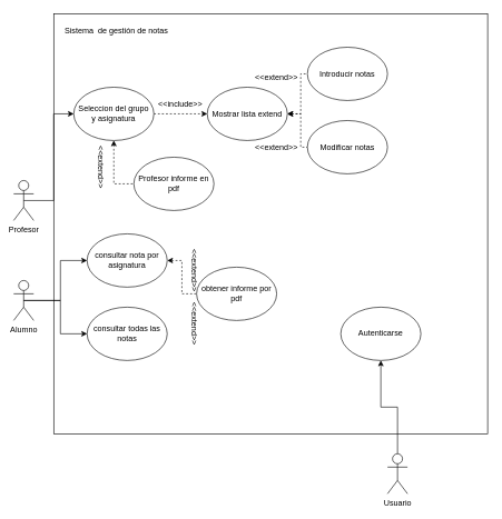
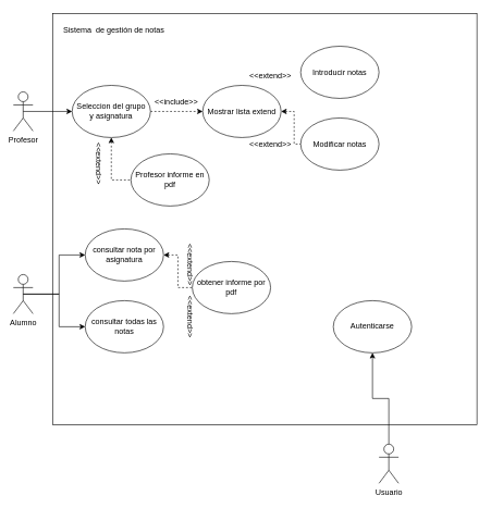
  <mxCell id="0" />
  <mxCell id="1" parent="0" />
  <mxCell id="2" value="" style="rounded=0;whiteSpace=wrap;html=1;" parent="1" vertex="1"><mxGeometry x="80" y="20" width="650" height="630" as="geometry" /></mxCell>
  <mxCell id="3" value="Sistema&amp;nbsp; de gestión de notas" style="text;html=1;align=center;verticalAlign=middle;whiteSpace=wrap;rounded=0;" parent="1" vertex="1"><mxGeometry x="54" y="30" width="240" height="30" as="geometry" /></mxCell>
  <mxCell id="4" style="edgeStyle=orthogonalEdgeStyle;rounded=0;orthogonalLoop=1;jettySize=auto;html=1;exitX=0.5;exitY=0.5;exitDx=0;exitDy=0;exitPerimeter=0;entryX=0;entryY=0.5;entryDx=0;entryDy=0;" parent="1" source="5" target="8" edge="1"><mxGeometry relative="1" as="geometry" /></mxCell>
- <mxCell id="5" value="Profesor" style="shape=umlActor;verticalLabelPosition=bottom;verticalAlign=top;html=1;outlineConnect=0;" parent="1" vertex="1"><mxGeometry x="20" y="270" width="30" height="60" as="geometry" /></mxCell>
+ <mxCell id="5" value="Profesor" style="shape=umlActor;verticalLabelPosition=bottom;verticalAlign=top;html=1;outlineConnect=0;" parent="1" vertex="1"><mxGeometry x="20" y="140" width="30" height="60" as="geometry" /></mxCell>
  <mxCell id="6" style="edgeStyle=orthogonalEdgeStyle;rounded=0;orthogonalLoop=1;jettySize=auto;html=1;exitX=1;exitY=0.5;exitDx=0;exitDy=0;entryX=0;entryY=0.5;entryDx=0;entryDy=0;dashed=1;" parent="1" source="8" target="11" edge="1"><mxGeometry relative="1" as="geometry" /></mxCell>
  <mxCell id="7" style="edgeStyle=orthogonalEdgeStyle;rounded=0;orthogonalLoop=1;jettySize=auto;html=1;exitX=0.5;exitY=1;exitDx=0;exitDy=0;entryX=0;entryY=0.5;entryDx=0;entryDy=0;dashed=1;endArrow=none;endFill=0;startArrow=classic;startFill=1;" parent="1" source="8" target="17" edge="1"><mxGeometry relative="1" as="geometry" /></mxCell>
  <mxCell id="8" value="Seleccion del grupo&lt;div&gt;y asignatura&lt;/div&gt;" style="ellipse;whiteSpace=wrap;html=1;" parent="1" vertex="1"><mxGeometry x="110" y="130" width="120" height="80" as="geometry" /></mxCell>
  <mxCell id="9" value="" style="edgeStyle=orthogonalEdgeStyle;rounded=0;orthogonalLoop=1;jettySize=auto;html=1;dashed=1;endArrow=none;endFill=0;startArrow=classic;startFill=1;" parent="1" source="11" target="14" edge="1"><mxGeometry relative="1" as="geometry" /></mxCell>
- <mxCell id="10" style="edgeStyle=orthogonalEdgeStyle;rounded=0;orthogonalLoop=1;jettySize=auto;html=1;exitX=1;exitY=0.5;exitDx=0;exitDy=0;entryX=0;entryY=0.5;entryDx=0;entryDy=0;dashed=1;endArrow=none;endFill=0;startArrow=classic;startFill=1;" parent="1" source="11" target="13" edge="1"><mxGeometry relative="1" as="geometry" /></mxCell>
  <mxCell id="11" value="Mostrar lista extend" style="ellipse;whiteSpace=wrap;html=1;" parent="1" vertex="1"><mxGeometry x="310" y="130" width="120" height="80" as="geometry" /></mxCell>
  <mxCell id="12" value="&amp;lt;&amp;lt;include&amp;gt;&amp;gt;" style="text;html=1;align=center;verticalAlign=middle;whiteSpace=wrap;rounded=0;" parent="1" vertex="1"><mxGeometry x="240" y="140" width="60" height="30" as="geometry" /></mxCell>
  <mxCell id="13" value="Introducir notas" style="ellipse;whiteSpace=wrap;html=1;" parent="1" vertex="1"><mxGeometry x="460" y="70" width="120" height="80" as="geometry" /></mxCell>
  <mxCell id="14" value="Modificar notas" style="ellipse;whiteSpace=wrap;html=1;" parent="1" vertex="1"><mxGeometry x="460" y="180" width="120" height="80" as="geometry" /></mxCell>
  <mxCell id="15" value="&amp;lt;&amp;lt;extend&amp;gt;&amp;gt;" style="text;html=1;align=center;verticalAlign=middle;whiteSpace=wrap;rounded=0;" parent="1" vertex="1"><mxGeometry x="384" y="100" width="60" height="30" as="geometry" /></mxCell>
  <mxCell id="16" value="&amp;lt;&amp;lt;extend&lt;span style=&quot;background-color: initial;&quot;&gt;&amp;gt;&amp;gt;&lt;/span&gt;" style="text;html=1;align=center;verticalAlign=middle;whiteSpace=wrap;rounded=0;" parent="1" vertex="1"><mxGeometry x="384" y="205" width="60" height="30" as="geometry" /></mxCell>
  <mxCell id="17" value="Profesor informe en pdf" style="ellipse;whiteSpace=wrap;html=1;" parent="1" vertex="1"><mxGeometry x="200" y="235" width="120" height="80" as="geometry" /></mxCell>
  <mxCell id="18" value="&amp;lt;&amp;lt;extend&amp;gt;&amp;gt;" style="text;html=1;align=center;verticalAlign=middle;whiteSpace=wrap;rounded=0;rotation=90;" parent="1" vertex="1"><mxGeometry x="120" y="235" width="60" height="30" as="geometry" /></mxCell>
  <mxCell id="19" style="edgeStyle=orthogonalEdgeStyle;rounded=0;orthogonalLoop=1;jettySize=auto;html=1;exitX=0.5;exitY=0.5;exitDx=0;exitDy=0;exitPerimeter=0;entryX=0;entryY=0.5;entryDx=0;entryDy=0;" parent="1" source="21" target="23" edge="1"><mxGeometry relative="1" as="geometry" /></mxCell>
  <mxCell id="20" style="edgeStyle=orthogonalEdgeStyle;rounded=0;orthogonalLoop=1;jettySize=auto;html=1;exitX=0.5;exitY=0.5;exitDx=0;exitDy=0;exitPerimeter=0;entryX=0;entryY=0.5;entryDx=0;entryDy=0;" parent="1" source="21" target="24" edge="1"><mxGeometry relative="1" as="geometry" /></mxCell>
  <mxCell id="21" value="Alumno" style="shape=umlActor;verticalLabelPosition=bottom;verticalAlign=top;html=1;outlineConnect=0;" parent="1" vertex="1"><mxGeometry x="20" y="420" width="30" height="60" as="geometry" /></mxCell>
  <mxCell id="22" style="edgeStyle=orthogonalEdgeStyle;rounded=0;orthogonalLoop=1;jettySize=auto;html=1;exitX=1;exitY=0.5;exitDx=0;exitDy=0;entryX=0;entryY=0.5;entryDx=0;entryDy=0;dashed=1;endArrow=none;endFill=0;startArrow=classic;startFill=1;" parent="1" source="23" target="25" edge="1"><mxGeometry relative="1" as="geometry" /></mxCell>
  <mxCell id="23" value="consultar nota por asignatura" style="ellipse;whiteSpace=wrap;html=1;" parent="1" vertex="1"><mxGeometry x="130" y="350" width="120" height="80" as="geometry" /></mxCell>
  <mxCell id="24" value="consultar todas las notas" style="ellipse;whiteSpace=wrap;html=1;" parent="1" vertex="1"><mxGeometry x="130" y="460" width="120" height="80" as="geometry" /></mxCell>
  <mxCell id="25" value="obtener informe por pdf" style="ellipse;whiteSpace=wrap;html=1;" parent="1" vertex="1"><mxGeometry x="294" y="400" width="120" height="80" as="geometry" /></mxCell>
  <mxCell id="26" value="&amp;lt;&amp;lt;extend&lt;span style=&quot;background-color: initial;&quot;&gt;&amp;gt;&amp;gt;&lt;/span&gt;" style="text;html=1;align=center;verticalAlign=middle;whiteSpace=wrap;rounded=0;rotation=90;" parent="1" vertex="1"><mxGeometry x="260" y="390" width="60" height="30" as="geometry" /></mxCell>
  <mxCell id="27" value="&amp;lt;&amp;lt;extend&amp;gt;&amp;gt;" style="text;html=1;align=center;verticalAlign=middle;whiteSpace=wrap;rounded=0;rotation=90;" parent="1" vertex="1"><mxGeometry x="260" y="470" width="60" height="30" as="geometry" /></mxCell>
  <mxCell id="28" style="edgeStyle=orthogonalEdgeStyle;rounded=0;orthogonalLoop=1;jettySize=auto;html=1;exitX=0.5;exitY=0;exitDx=0;exitDy=0;exitPerimeter=0;entryX=0.5;entryY=1;entryDx=0;entryDy=0;endArrow=classic;endFill=1;" parent="1" source="29" target="30" edge="1"><mxGeometry relative="1" as="geometry" /></mxCell>
  <mxCell id="29" value="Usuario&lt;div&gt;&lt;br&gt;&lt;/div&gt;" style="shape=umlActor;verticalLabelPosition=bottom;verticalAlign=top;html=1;outlineConnect=0;" parent="1" vertex="1"><mxGeometry x="580" y="680" width="30" height="60" as="geometry" /></mxCell>
  <mxCell id="30" value="Autenticarse" style="ellipse;whiteSpace=wrap;html=1;" parent="1" vertex="1"><mxGeometry x="510" y="460" width="120" height="80" as="geometry" /></mxCell>
